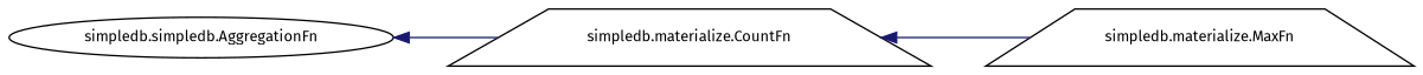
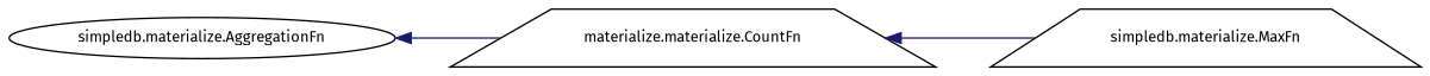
  digraph {
    fontname="Fira Sans"
    rankdir=LR
    node [color=black fillcolor=white fontname="Fira Sans" fontsize=10 shape=trapezium style=filled]
    edge [color=midnightblue dir=back fontname="Fira Sans" fontsize=10 labelfontname=Helvetica labelfontsize=10 style=solid]
-   n1 [height=0.2 label="simpledb.simpledb.AggregationFn" shape=ellipse width=0.4]
-   n2 [height=0.2 label="simpledb.materialize.CountFn" width=0.4]
+   n1 [height=0.2 label="simpledb.materialize.AggregationFn" shape=ellipse width=0.4]
+   n2 [height=0.2 label="materialize.materialize.CountFn" width=0.4]
    n3 [height=0.2 label="simpledb.materialize.MaxFn" width=0.4]
    n1 -> n2
    n2 -> n3
  }
